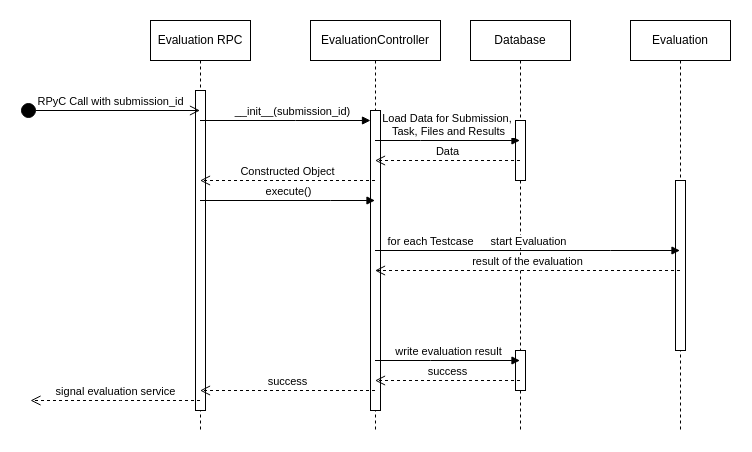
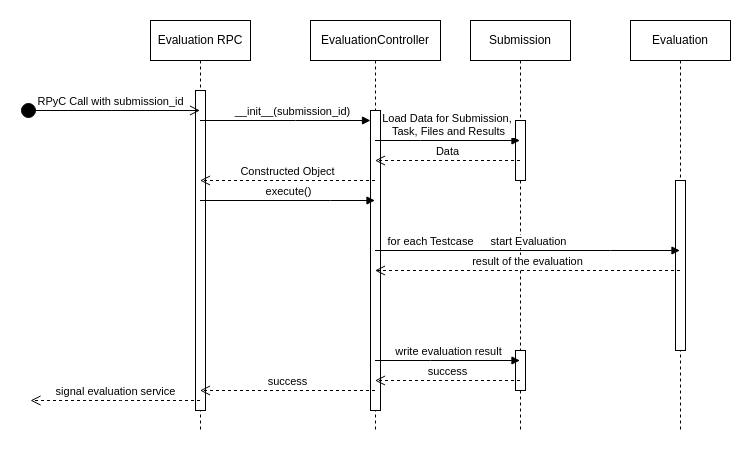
  <mxCell id="0" />
  <mxCell id="1" parent="0" />
  <mxCell id="2" value="Evaluation RPC" style="shape=umlLifeline;perimeter=lifelinePerimeter;whiteSpace=wrap;html=1;container=1;dropTarget=0;collapsible=0;recursiveResize=0;outlineConnect=0;portConstraint=eastwest;newEdgeStyle={&quot;edgeStyle&quot;:&quot;elbowEdgeStyle&quot;,&quot;elbow&quot;:&quot;vertical&quot;,&quot;curved&quot;:0,&quot;rounded&quot;:0};sketch=0;" parent="1" vertex="1"><mxGeometry y="20" width="100" height="410" as="geometry" x="150" /></mxCell>
  <mxCell id="3" value="" style="html=1;points=[[0,0,0,0,5],[0,1,0,0,-5],[1,0,0,0,5],[1,1,0,0,-5]];perimeter=orthogonalPerimeter;outlineConnect=0;targetShapes=umlLifeline;portConstraint=eastwest;newEdgeStyle={&quot;curved&quot;:0,&quot;rounded&quot;:0};sketch=0;" parent="2" vertex="1"><mxGeometry x="45" y="70" width="10" height="320" as="geometry" /></mxCell>
- <mxCell id="4" value="Database" style="shape=umlLifeline;perimeter=lifelinePerimeter;whiteSpace=wrap;html=1;container=1;dropTarget=0;collapsible=0;recursiveResize=0;outlineConnect=0;portConstraint=eastwest;newEdgeStyle={&quot;edgeStyle&quot;:&quot;elbowEdgeStyle&quot;,&quot;elbow&quot;:&quot;vertical&quot;,&quot;curved&quot;:0,&quot;rounded&quot;:0};sketch=0;" parent="1" vertex="1"><mxGeometry x="470" y="20" width="100" height="410" as="geometry" /></mxCell>
+ <mxCell id="4" value="Submission" style="shape=umlLifeline;perimeter=lifelinePerimeter;whiteSpace=wrap;html=1;container=1;dropTarget=0;collapsible=0;recursiveResize=0;outlineConnect=0;portConstraint=eastwest;newEdgeStyle={&quot;edgeStyle&quot;:&quot;elbowEdgeStyle&quot;,&quot;elbow&quot;:&quot;vertical&quot;,&quot;curved&quot;:0,&quot;rounded&quot;:0};sketch=0;" parent="1" vertex="1"><mxGeometry x="470" y="20" width="100" height="410" as="geometry" /></mxCell>
  <mxCell id="5" value="RPyC Call with submission_id" style="html=1;verticalAlign=bottom;startArrow=circle;startFill=1;endArrow=open;startSize=6;endSize=8;curved=0;rounded=0;sketch=0;" parent="1" target="2" edge="1"><mxGeometry width="80" relative="1" as="geometry"><mxPoint x="20" y="110" as="sourcePoint" /><mxPoint x="130" y="110" as="targetPoint" /></mxGeometry></mxCell>
  <mxCell id="6" value="EvaluationController" style="shape=umlLifeline;perimeter=lifelinePerimeter;whiteSpace=wrap;html=1;container=1;dropTarget=0;collapsible=0;recursiveResize=0;outlineConnect=0;portConstraint=eastwest;newEdgeStyle={&quot;curved&quot;:0,&quot;rounded&quot;:0};sketch=0;" parent="1" vertex="1"><mxGeometry x="310" y="20" width="130" height="410" as="geometry" /></mxCell>
  <mxCell id="7" value="" style="html=1;points=[[0,0,0,0,5],[0,1,0,0,-5],[1,0,0,0,5],[1,1,0,0,-5]];perimeter=orthogonalPerimeter;outlineConnect=0;targetShapes=umlLifeline;portConstraint=eastwest;newEdgeStyle={&quot;curved&quot;:0,&quot;rounded&quot;:0};sketch=0;" parent="6" vertex="1"><mxGeometry x="60" y="90" width="10" height="300" as="geometry" /></mxCell>
  <mxCell id="8" value="__init__(submission_id)" style="html=1;verticalAlign=bottom;endArrow=block;curved=0;rounded=0;sketch=0;" parent="1" source="2" target="7" edge="1"><mxGeometry x="0.077" width="80" relative="1" as="geometry"><mxPoint x="220" y="120" as="sourcePoint" /><mxPoint x="340" y="120" as="targetPoint" /><Array as="points"><mxPoint x="295" y="120" /></Array><mxPoint as="offset" /></mxGeometry></mxCell>
  <mxCell id="9" value="Evaluation" style="shape=umlLifeline;perimeter=lifelinePerimeter;whiteSpace=wrap;html=1;container=1;dropTarget=0;collapsible=0;recursiveResize=0;outlineConnect=0;portConstraint=eastwest;newEdgeStyle={&quot;curved&quot;:0,&quot;rounded&quot;:0};sketch=0;" parent="1" vertex="1"><mxGeometry x="630" y="20" width="100" height="410" as="geometry" /></mxCell>
  <mxCell id="10" value="" style="html=1;points=[[0,0,0,0,5],[0,1,0,0,-5],[1,0,0,0,5],[1,1,0,0,-5]];perimeter=orthogonalPerimeter;outlineConnect=0;targetShapes=umlLifeline;portConstraint=eastwest;newEdgeStyle={&quot;curved&quot;:0,&quot;rounded&quot;:0};sketch=0;" parent="9" vertex="1"><mxGeometry x="45" y="160" width="10" height="170" as="geometry" /></mxCell>
  <mxCell id="11" value="signal evaluation service" style="html=1;verticalAlign=bottom;endArrow=open;dashed=1;endSize=8;curved=0;rounded=0;sketch=0;" parent="1" source="2" edge="1"><mxGeometry relative="1" as="geometry"><mxPoint x="200" y="380" as="sourcePoint" /><mxPoint x="30" y="400" as="targetPoint" /><Array as="points"><mxPoint x="120" y="400" /></Array></mxGeometry></mxCell>
  <mxCell id="12" value="" style="html=1;points=[];perimeter=orthogonalPerimeter;sketch=0;" parent="1" vertex="1"><mxGeometry x="515" y="120" width="10" height="60" as="geometry" /></mxCell>
  <mxCell id="13" value="Load Data for Submission,&amp;nbsp;&lt;br&gt;Task, Files and Results" style="html=1;verticalAlign=bottom;endArrow=block;rounded=0;sketch=0;" parent="1" source="6" target="4" edge="1"><mxGeometry x="0.003" width="80" relative="1" as="geometry"><mxPoint x="410" y="160" as="sourcePoint" /><mxPoint x="490" y="160" as="targetPoint" /><Array as="points"><mxPoint x="420" y="140" /></Array><mxPoint as="offset" /></mxGeometry></mxCell>
  <mxCell id="14" value="Data" style="html=1;verticalAlign=bottom;endArrow=open;dashed=1;endSize=8;rounded=0;sketch=0;" parent="1" source="4" target="6" edge="1"><mxGeometry relative="1" as="geometry"><mxPoint x="490" y="200" as="sourcePoint" /><mxPoint x="410" y="200" as="targetPoint" /><Array as="points"><mxPoint x="460" y="160" /></Array></mxGeometry></mxCell>
  <mxCell id="15" value="Constructed Object" style="html=1;verticalAlign=bottom;endArrow=open;dashed=1;endSize=8;rounded=0;labelBackgroundColor=default;sketch=0;" parent="1" source="6" target="2" edge="1"><mxGeometry relative="1" as="geometry"><mxPoint x="350" y="190" as="sourcePoint" /><mxPoint x="270" y="190" as="targetPoint" /><Array as="points"><mxPoint x="310" y="180" /></Array></mxGeometry></mxCell>
  <mxCell id="16" value="execute()" style="html=1;verticalAlign=bottom;endArrow=block;rounded=0;labelBackgroundColor=default;sketch=0;" parent="1" source="2" target="6" edge="1"><mxGeometry width="80" relative="1" as="geometry"><mxPoint x="270" y="190" as="sourcePoint" /><mxPoint x="350" y="190" as="targetPoint" /><Array as="points"><mxPoint x="330" y="200" /></Array></mxGeometry></mxCell>
  <mxCell id="17" value="start Evaluation" style="html=1;verticalAlign=bottom;endArrow=block;rounded=0;labelBackgroundColor=default;sketch=0;" parent="1" source="6" target="9" edge="1"><mxGeometry width="80" relative="1" as="geometry"><mxPoint x="370" y="180" as="sourcePoint" /><mxPoint x="450" y="180" as="targetPoint" /><Array as="points"><mxPoint x="610" y="250" /></Array></mxGeometry></mxCell>
  <mxCell id="18" value="for each Testcase" style="edgeLabel;html=1;align=center;verticalAlign=middle;resizable=0;points=[];" vertex="1" connectable="0" parent="17"><mxGeometry x="-0.73" y="-1" relative="1" as="geometry"><mxPoint x="14" y="-11" as="offset" /></mxGeometry></mxCell>
  <mxCell id="19" value="result of the evaluation" style="html=1;verticalAlign=bottom;endArrow=open;dashed=1;endSize=8;rounded=0;labelBackgroundColor=default;sketch=0;" parent="1" source="9" target="6" edge="1"><mxGeometry relative="1" as="geometry"><mxPoint x="450" y="180" as="sourcePoint" /><mxPoint x="370" y="180" as="targetPoint" /><Array as="points"><mxPoint x="540" y="270" /></Array></mxGeometry></mxCell>
  <mxCell id="20" value="" style="html=1;points=[];perimeter=orthogonalPerimeter;" parent="1" vertex="1"><mxGeometry x="515" y="350" width="10" height="40" as="geometry" /></mxCell>
  <mxCell id="21" value="write evaluation result" style="verticalAlign=bottom;endArrow=block;rounded=0;labelBackgroundColor=default;sketch=0;strokeColor=default;html=1;" parent="1" source="6" target="4" edge="1"><mxGeometry width="80" relative="1" as="geometry"><mxPoint x="350" y="260" as="sourcePoint" /><mxPoint x="430" y="260" as="targetPoint" /><Array as="points"><mxPoint x="430" y="360" /></Array></mxGeometry></mxCell>
  <mxCell id="22" value="success" style="html=1;verticalAlign=bottom;endArrow=open;dashed=1;endSize=8;rounded=0;labelBackgroundColor=default;sketch=0;strokeColor=default;" parent="1" source="4" target="6" edge="1"><mxGeometry relative="1" as="geometry"><mxPoint x="430" y="260" as="sourcePoint" /><mxPoint x="350" y="260" as="targetPoint" /><Array as="points"><mxPoint x="420" y="380" /></Array></mxGeometry></mxCell>
  <mxCell id="23" value="success" style="html=1;verticalAlign=bottom;endArrow=open;dashed=1;endSize=8;rounded=0;labelBackgroundColor=default;sketch=0;strokeColor=default;" parent="1" source="6" target="2" edge="1"><mxGeometry relative="1" as="geometry"><mxPoint x="340" y="280" as="sourcePoint" /><mxPoint x="260" y="280" as="targetPoint" /><Array as="points"><mxPoint x="340" y="390" /></Array></mxGeometry></mxCell>
